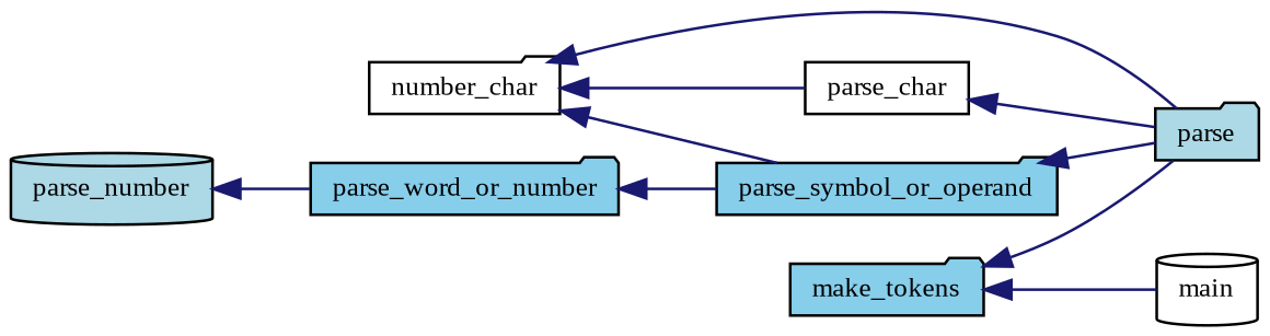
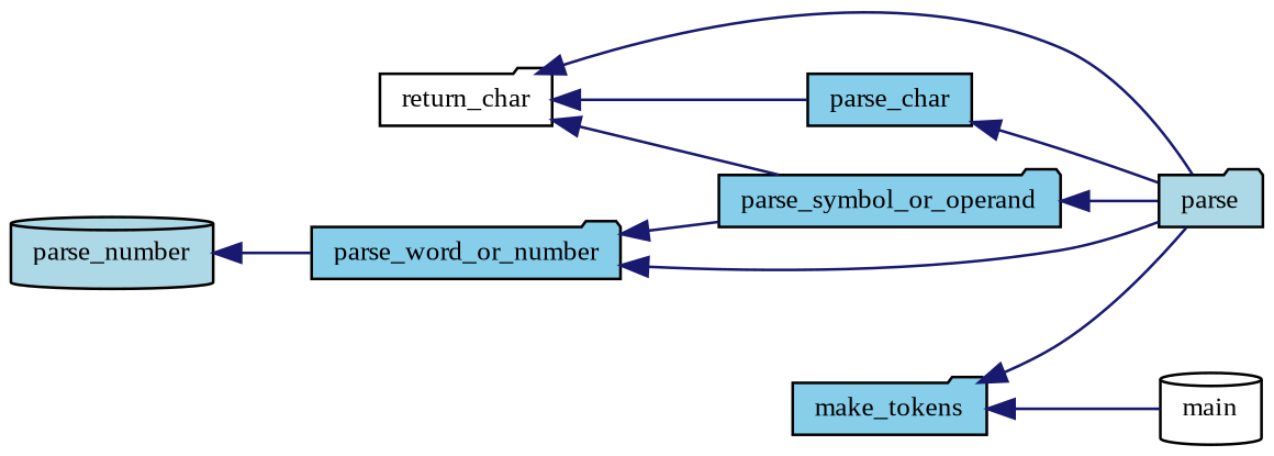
  digraph {
    fontname="Liberation Serif"
    rankdir=LR
    node [color=black fillcolor=white fontname="Liberation Serif" fontsize=10 shape=folder style=filled]
    edge [color=midnightblue dir=back fontname="Liberation Serif" fontsize=10 labelfontname=Helvetica labelfontsize=10 style=solid]
-   n1 [fontcolor=black height=0.2 label=number_char width=0.4]
+   n1 [fontcolor=black height=0.2 label=return_char width=0.4]
    n2 [fillcolor=lightblue height=0.2 label=parse width=0.4]
-   n3 [height=0.2 label=parse_char shape=box width=0.4]
+   n3 [fillcolor=skyblue height=0.2 label=parse_char shape=box width=0.4]
    n4 [fillcolor=skyblue height=0.2 label=parse_symbol_or_operand width=0.4]
    n5 [fillcolor=lightblue height=0.2 label=parse_number shape=cylinder width=0.4]
    n6 [fillcolor=skyblue height=0.2 label=parse_word_or_number width=0.4]
    n7 [fillcolor=skyblue height=0.2 label=make_tokens width=0.4]
    n8 [height=0.2 label=main shape=cylinder width=0.4]
    n1 -> n2
    n1 -> n3
    n1 -> n4
    n3 -> n2
    n4 -> n2
    n5 -> n6
+   n6 -> n2
    n6 -> n4
    n7 -> n2
    n7 -> n8
  }
